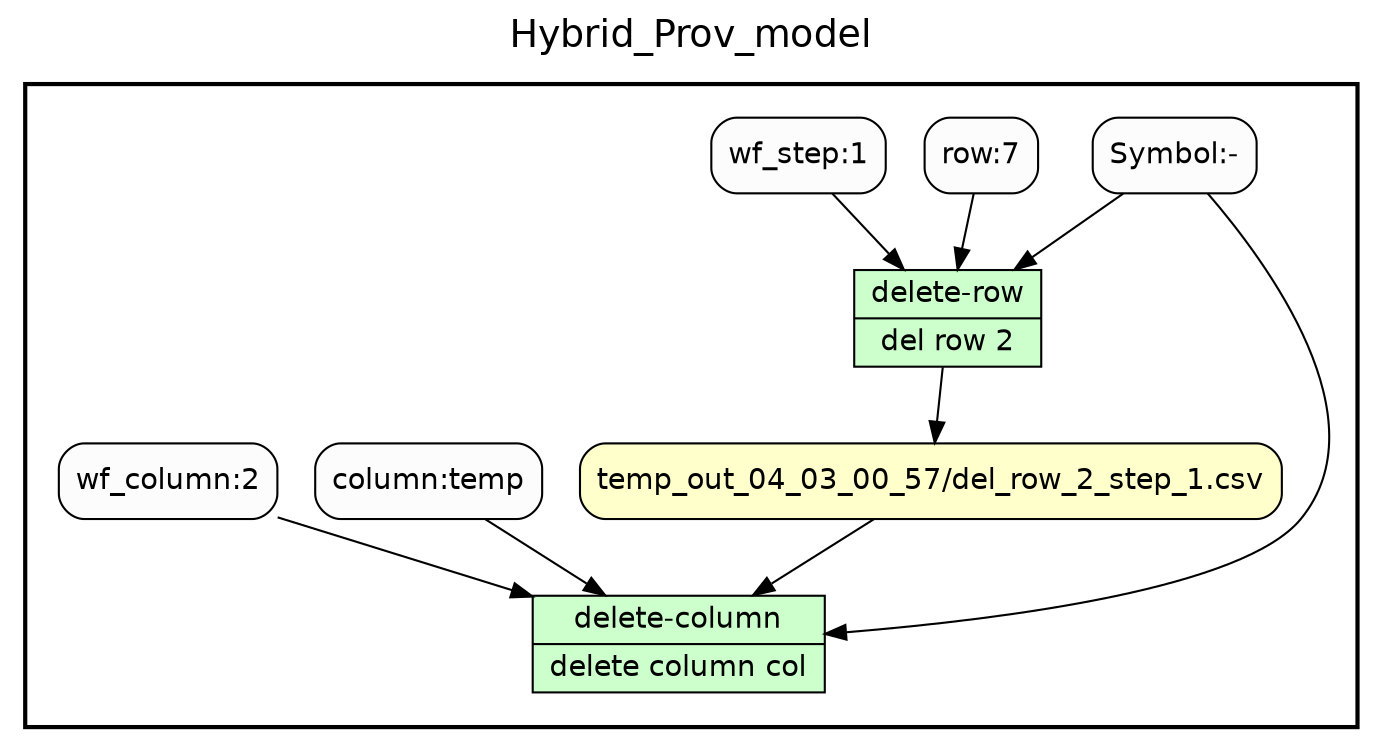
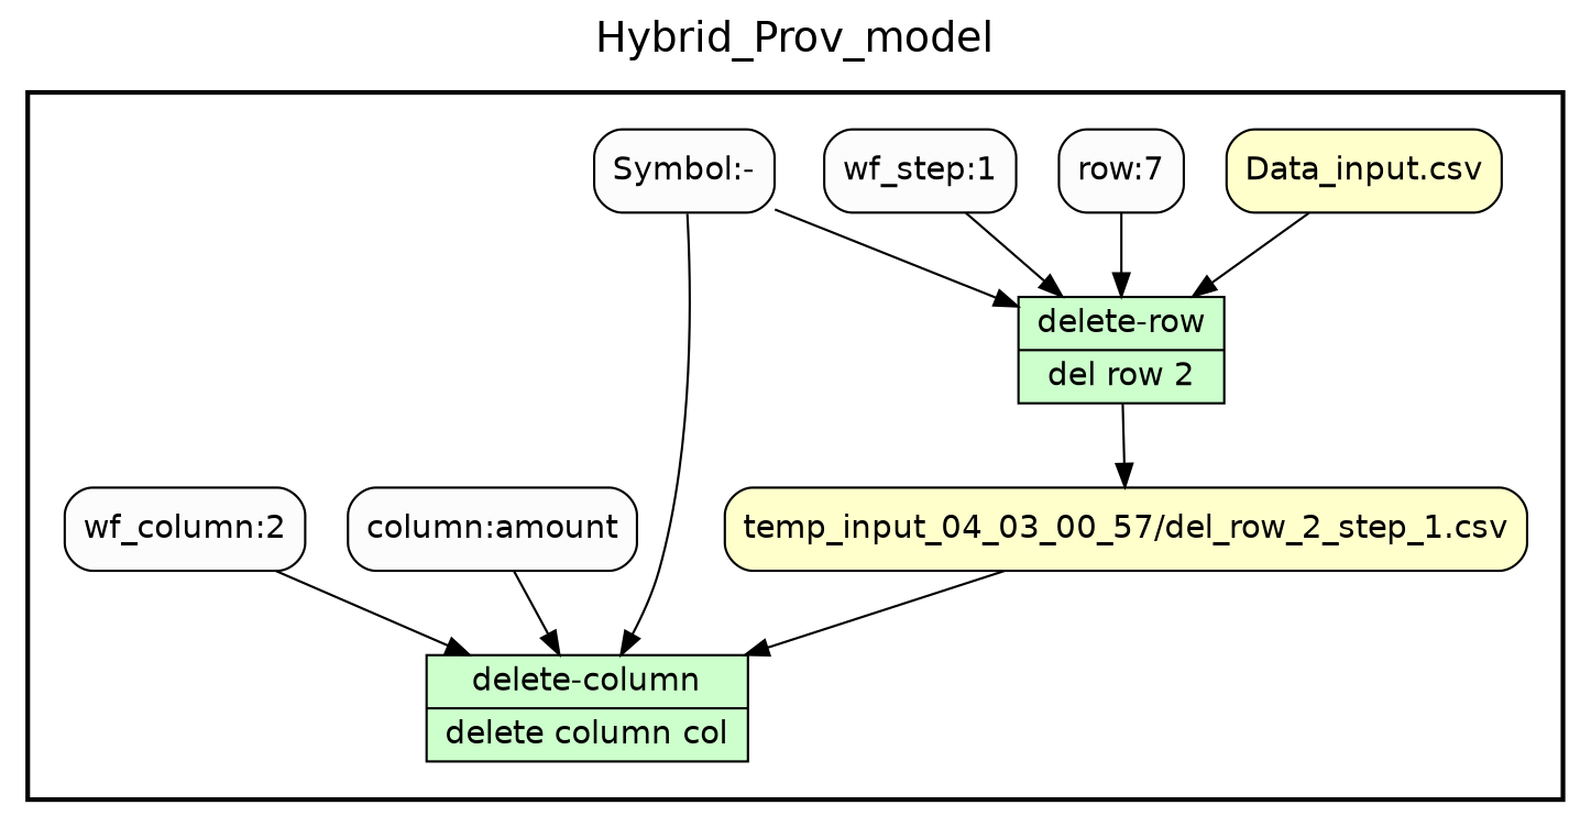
  digraph {
    fontname=Helvetica
    fontsize=18
    label=Hybrid_Prov_model
    labelloc=t
    rankdir=TB
    node [fillcolor="#FCFCFC" fontname=Helvetica peripheries=1 shape=box style="rounded,filled"]
    n1 [fillcolor="#CCFFCC" label="{<f0> delete-row |<f1> del row 2}" rankdir=LR shape=record style=filled]
-   "temp_out_04_03_00_57/del_row_2_step_1.csv" [fillcolor="#FFFFCC"]
+   "temp_out_04_03_00_57/del_row_2_step_1.csv" [fillcolor="#FFFFCC" label="temp_input_04_03_00_57/del_row_2_step_1.csv"]
    n3 [fillcolor="#CCFFCC" label="{<f0> delete-column |<f1> delete column col}" rankdir=LR shape=record style=filled]
+   "Data_input.csv" [fillcolor="#FFFFCC"]
    n5 [label="row:7"]
    "Symbol:-"
    "wf_step:1"
-   "column:amount" [label="column:temp"]
+   "column:amount"
    n9 [label="wf_column:2"]
    subgraph cluster_1 {
      color=black
      label=""
      penwidth=2
      subgraph cluster_2 {
        color=black
        label=""
        penwidth=0
        n1
        "temp_out_04_03_00_57/del_row_2_step_1.csv"
        n3
+       "Data_input.csv"
        n5
        "Symbol:-"
        "wf_step:1"
        "column:amount"
        n9
      }
    }
    n1 -> "temp_out_04_03_00_57/del_row_2_step_1.csv"
    "temp_out_04_03_00_57/del_row_2_step_1.csv" -> n3
+   "Data_input.csv" -> n1
    n5 -> n1
    "Symbol:-" -> n1
    "Symbol:-" -> n3
    "wf_step:1" -> n1
    "column:amount" -> n3
    n9 -> n3
  }
